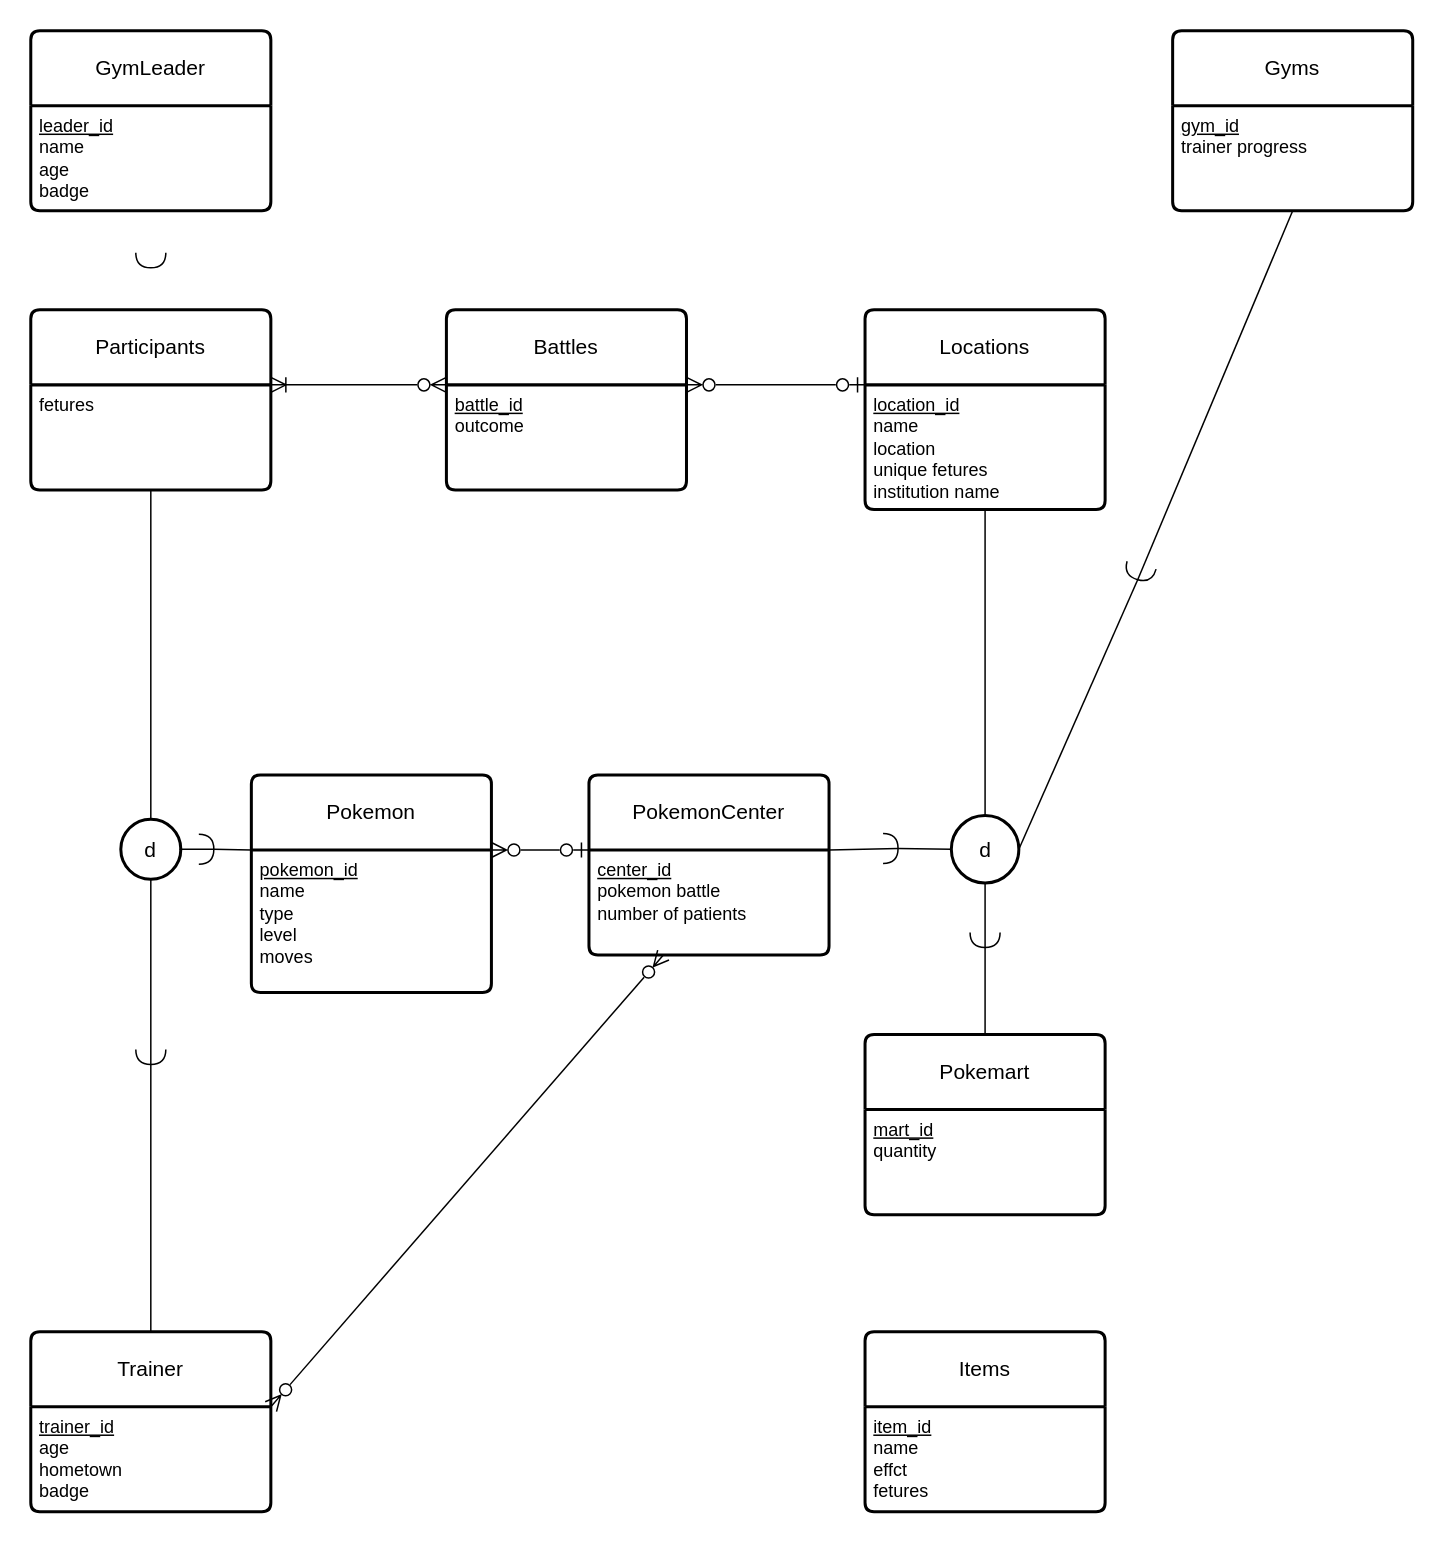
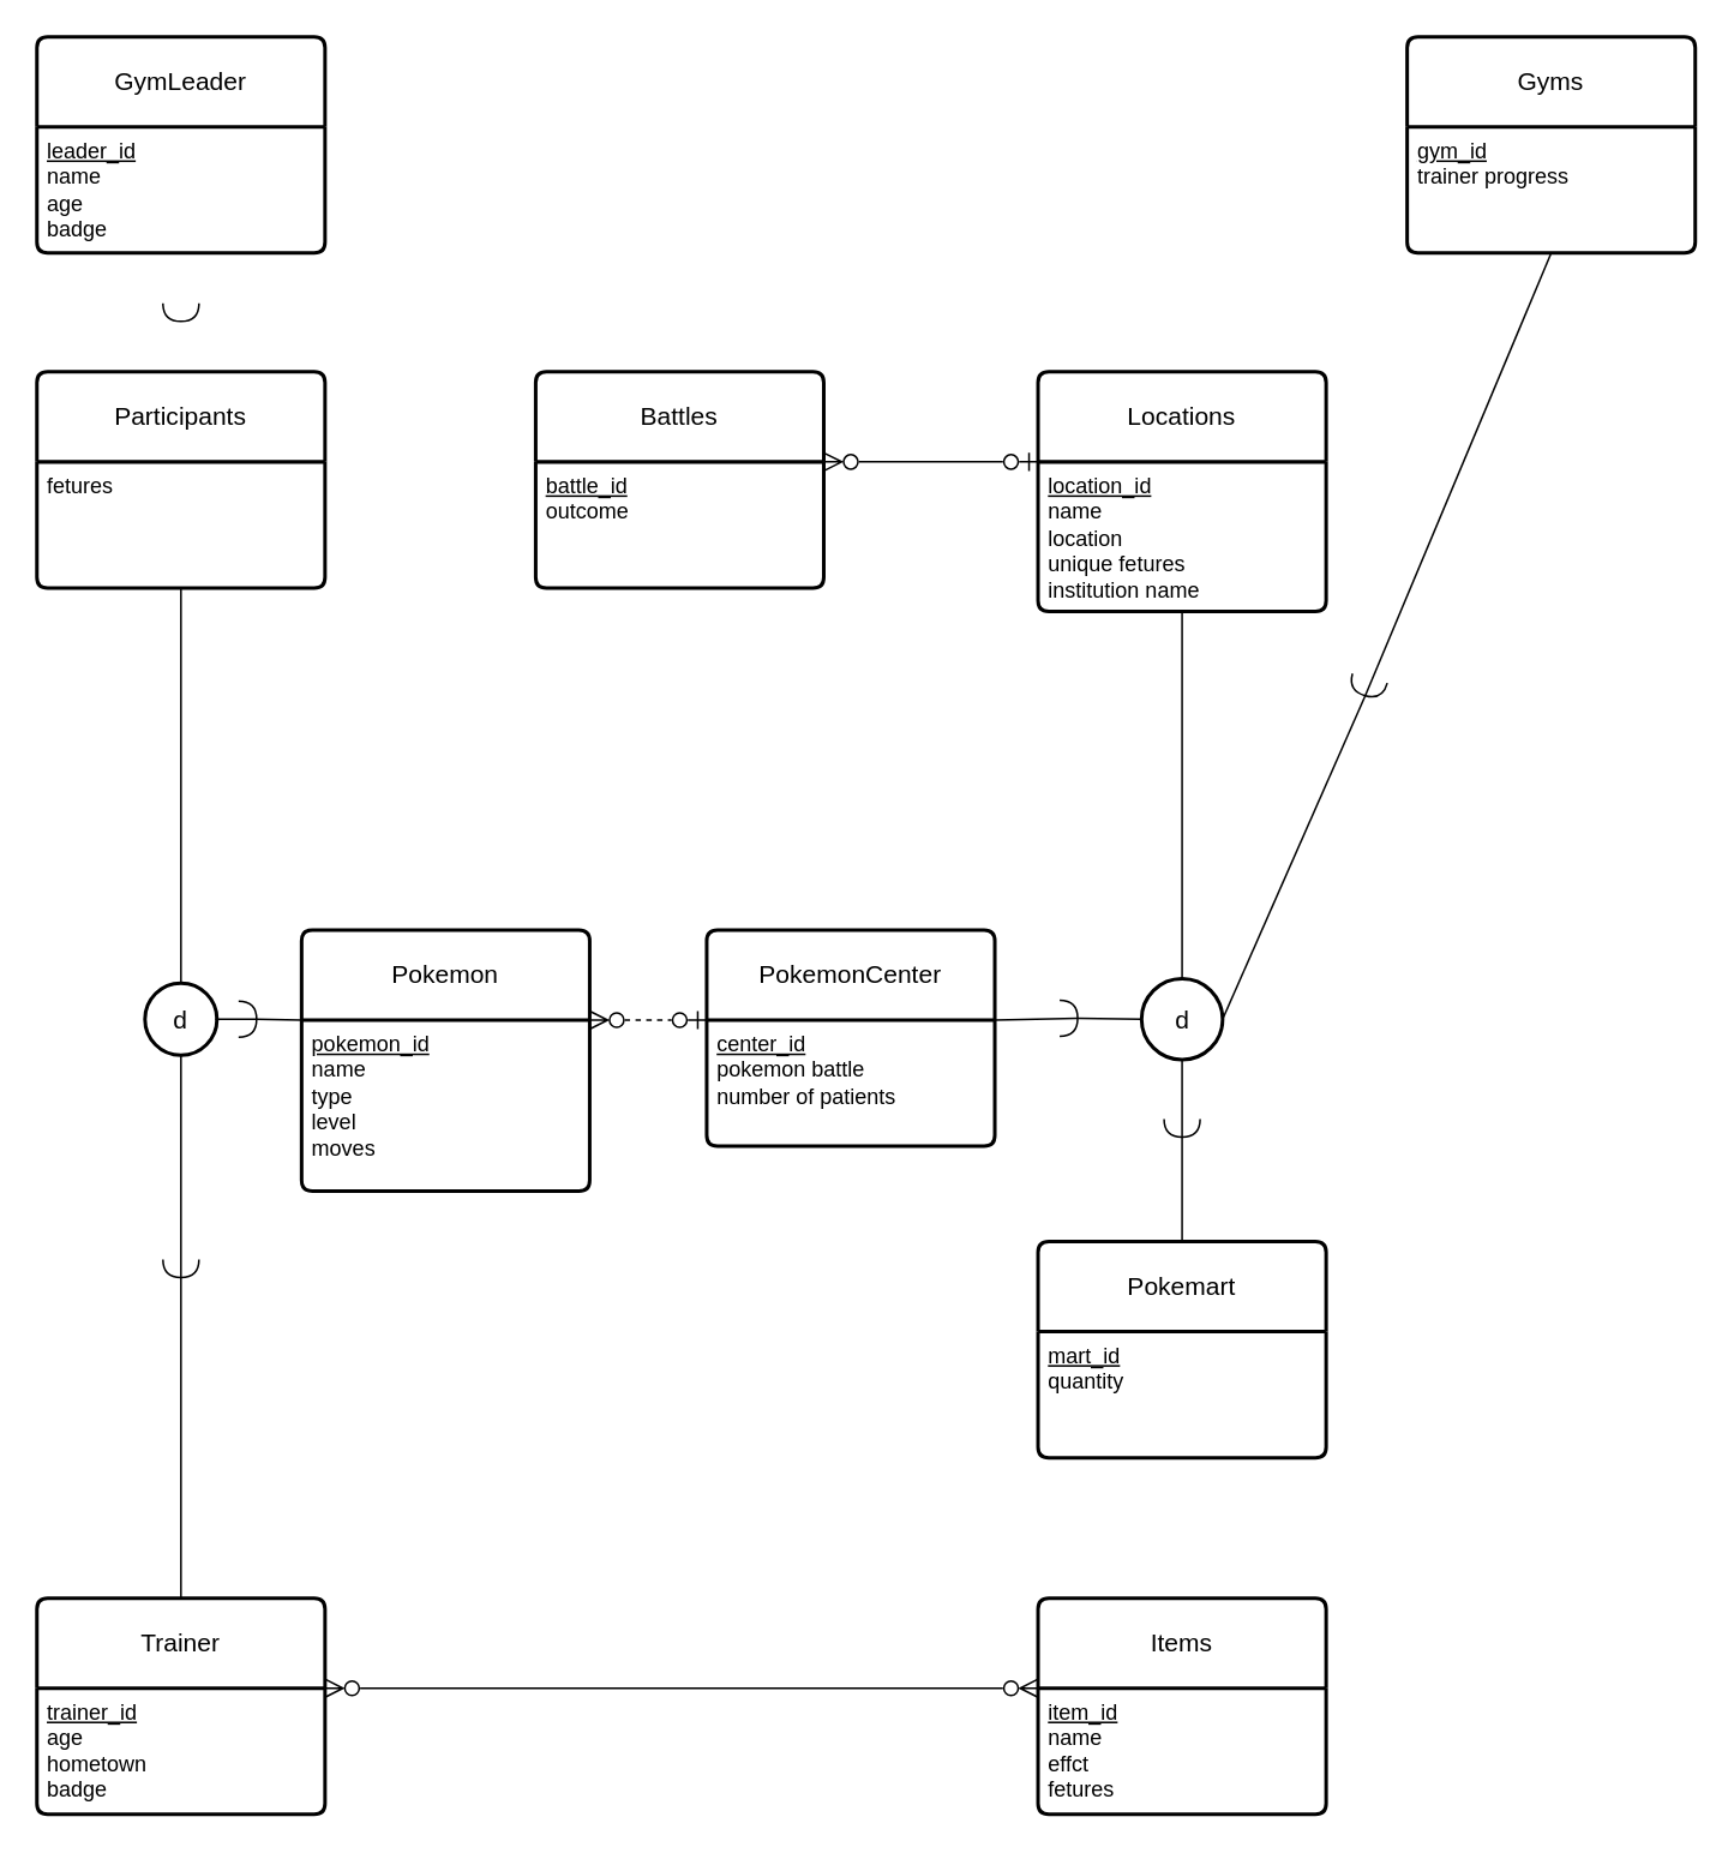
  <mxCell id="0" />
  <mxCell id="1" parent="0" />
  <mxCell id="2" value="Trainer" style="swimlane;childLayout=stackLayout;horizontal=1;startSize=50;horizontalStack=0;rounded=1;fontSize=14;fontStyle=0;strokeWidth=2;resizeParent=0;resizeLast=1;shadow=0;dashed=0;align=center;arcSize=4;whiteSpace=wrap;html=1;" vertex="1" parent="1"><mxGeometry x="20" y="887" width="160" height="120" as="geometry" /></mxCell>
  <mxCell id="3" value="&lt;div&gt;&lt;u&gt;trainer_id&lt;/u&gt;&lt;/div&gt;&lt;div&gt;age&lt;/div&gt;&lt;div&gt;hometown&lt;/div&gt;&lt;div&gt;badge&lt;/div&gt;" style="align=left;strokeColor=none;fillColor=none;spacingLeft=4;fontSize=12;verticalAlign=top;resizable=0;rotatable=0;part=1;html=1;" vertex="1" parent="2"><mxGeometry y="50" width="160" height="70" as="geometry" /></mxCell>
  <mxCell id="4" value="Pokemon" style="swimlane;childLayout=stackLayout;horizontal=1;startSize=50;horizontalStack=0;rounded=1;fontSize=14;fontStyle=0;strokeWidth=2;resizeParent=0;resizeLast=1;shadow=0;dashed=0;align=center;arcSize=4;whiteSpace=wrap;html=1;" vertex="1" parent="1"><mxGeometry x="167" y="516" width="160" height="145" as="geometry" /></mxCell>
  <mxCell id="5" value="&lt;div&gt;&lt;u&gt;pokemon_id&lt;/u&gt;&lt;/div&gt;&lt;div&gt;name&lt;/div&gt;&lt;div&gt;type&lt;/div&gt;&lt;div&gt;level&lt;/div&gt;&lt;div&gt;moves&lt;/div&gt;" style="align=left;strokeColor=none;fillColor=none;spacingLeft=4;fontSize=12;verticalAlign=top;resizable=0;rotatable=0;part=1;html=1;" vertex="1" parent="4"><mxGeometry y="50" width="160" height="95" as="geometry" /></mxCell>
  <mxCell id="6" value="Locations" style="swimlane;childLayout=stackLayout;horizontal=1;startSize=50;horizontalStack=0;rounded=1;fontSize=14;fontStyle=0;strokeWidth=2;resizeParent=0;resizeLast=1;shadow=0;dashed=0;align=center;arcSize=4;whiteSpace=wrap;html=1;" vertex="1" parent="1"><mxGeometry x="576" y="206" width="160" height="133" as="geometry" /></mxCell>
  <mxCell id="7" value="&lt;u&gt;location_id&lt;/u&gt;&lt;div&gt;name&lt;div&gt;location&lt;/div&gt;&lt;div&gt;unique fetures&lt;/div&gt;&lt;/div&gt;&lt;div&gt;institution name&lt;/div&gt;" style="align=left;strokeColor=none;fillColor=none;spacingLeft=4;fontSize=12;verticalAlign=top;resizable=0;rotatable=0;part=1;html=1;" vertex="1" parent="6"><mxGeometry y="50" width="160" height="83" as="geometry" /></mxCell>
  <mxCell id="8" value="GymLeader" style="swimlane;childLayout=stackLayout;horizontal=1;startSize=50;horizontalStack=0;rounded=1;fontSize=14;fontStyle=0;strokeWidth=2;resizeParent=0;resizeLast=1;shadow=0;dashed=0;align=center;arcSize=4;whiteSpace=wrap;html=1;" vertex="1" parent="1"><mxGeometry x="20" y="20" width="160" height="120" as="geometry" /></mxCell>
  <mxCell id="9" value="&lt;div&gt;&lt;u&gt;leader_id&lt;/u&gt;&lt;/div&gt;name&lt;div&gt;age&lt;/div&gt;&lt;div&gt;badge&lt;/div&gt;" style="align=left;strokeColor=none;fillColor=none;spacingLeft=4;fontSize=12;verticalAlign=top;resizable=0;rotatable=0;part=1;html=1;" vertex="1" parent="8"><mxGeometry y="50" width="160" height="70" as="geometry" /></mxCell>
  <mxCell id="10" value="Battles" style="swimlane;childLayout=stackLayout;horizontal=1;startSize=50;horizontalStack=0;rounded=1;fontSize=14;fontStyle=0;strokeWidth=2;resizeParent=0;resizeLast=1;shadow=0;dashed=0;align=center;arcSize=4;whiteSpace=wrap;html=1;" vertex="1" parent="1"><mxGeometry x="297" y="206" width="160" height="120" as="geometry" /></mxCell>
  <mxCell id="11" value="&lt;div&gt;&lt;u&gt;battle_id&lt;/u&gt;&lt;/div&gt;outcome" style="align=left;strokeColor=none;fillColor=none;spacingLeft=4;fontSize=12;verticalAlign=top;resizable=0;rotatable=0;part=1;html=1;" vertex="1" parent="10"><mxGeometry y="50" width="160" height="70" as="geometry" /></mxCell>
  <mxCell id="12" value="" style="edgeStyle=none;curved=1;rounded=0;orthogonalLoop=1;jettySize=auto;html=1;fontSize=12;startSize=8;endSize=8;endArrow=none;endFill=0;" edge="1" parent="1" source="13" target="21"><mxGeometry relative="1" as="geometry" /></mxCell>
  <mxCell id="13" value="Participants" style="swimlane;childLayout=stackLayout;horizontal=1;startSize=50;horizontalStack=0;rounded=1;fontSize=14;fontStyle=0;strokeWidth=2;resizeParent=0;resizeLast=1;shadow=0;dashed=0;align=center;arcSize=4;whiteSpace=wrap;html=1;" vertex="1" parent="1"><mxGeometry x="20" y="206" width="160" height="120" as="geometry" /></mxCell>
  <mxCell id="14" value="fetures" style="align=left;strokeColor=none;fillColor=none;spacingLeft=4;fontSize=12;verticalAlign=top;resizable=0;rotatable=0;part=1;html=1;" vertex="1" parent="13"><mxGeometry y="50" width="160" height="70" as="geometry" /></mxCell>
  <mxCell id="15" value="Items" style="swimlane;childLayout=stackLayout;horizontal=1;startSize=50;horizontalStack=0;rounded=1;fontSize=14;fontStyle=0;strokeWidth=2;resizeParent=0;resizeLast=1;shadow=0;dashed=0;align=center;arcSize=4;whiteSpace=wrap;html=1;" vertex="1" parent="1"><mxGeometry x="576" y="887" width="160" height="120" as="geometry" /></mxCell>
  <mxCell id="16" value="&lt;div&gt;&lt;u&gt;item_id&lt;/u&gt;&lt;/div&gt;name&lt;div&gt;effct&lt;/div&gt;&lt;div&gt;fetures&lt;/div&gt;" style="align=left;strokeColor=none;fillColor=none;spacingLeft=4;fontSize=12;verticalAlign=top;resizable=0;rotatable=0;part=1;html=1;" vertex="1" parent="15"><mxGeometry y="50" width="160" height="70" as="geometry" /></mxCell>
  <mxCell id="17" value="Gyms" style="swimlane;childLayout=stackLayout;horizontal=1;startSize=50;horizontalStack=0;rounded=1;fontSize=14;fontStyle=0;strokeWidth=2;resizeParent=0;resizeLast=1;shadow=0;dashed=0;align=center;arcSize=4;whiteSpace=wrap;html=1;" vertex="1" parent="1"><mxGeometry x="781" y="20" width="160" height="120" as="geometry" /></mxCell>
  <mxCell id="18" value="&lt;div&gt;&lt;u&gt;gym_id&lt;/u&gt;&lt;/div&gt;trainer progress" style="align=left;strokeColor=none;fillColor=none;spacingLeft=4;fontSize=12;verticalAlign=top;resizable=0;rotatable=0;part=1;html=1;" vertex="1" parent="17"><mxGeometry y="50" width="160" height="70" as="geometry" /></mxCell>
  <mxCell id="19" style="edgeStyle=none;curved=1;rounded=0;orthogonalLoop=1;jettySize=auto;html=1;entryX=0.5;entryY=0;entryDx=0;entryDy=0;fontSize=12;startSize=8;endSize=8;exitX=1;exitY=0.5;exitDx=0;exitDy=0;endArrow=none;endFill=0;exitPerimeter=0;" edge="1" parent="1" source="36" target="2"><mxGeometry relative="1" as="geometry" /></mxCell>
  <mxCell id="20" style="edgeStyle=none;curved=1;rounded=0;orthogonalLoop=1;jettySize=auto;html=1;exitX=0.975;exitY=0.5;exitDx=0;exitDy=0;entryX=0;entryY=0;entryDx=0;entryDy=0;fontSize=12;startSize=8;endSize=8;endArrow=none;endFill=0;exitPerimeter=0;" edge="1" parent="1" source="38" target="5"><mxGeometry relative="1" as="geometry" /></mxCell>
  <mxCell id="21" value="d" style="ellipse;whiteSpace=wrap;html=1;fontSize=14;fontStyle=0;startSize=50;rounded=1;strokeWidth=2;shadow=0;dashed=0;arcSize=4;" vertex="1" parent="1"><mxGeometry x="80" y="545.5" width="40" height="40" as="geometry" /></mxCell>
  <mxCell id="22" value="PokemonCenter" style="swimlane;childLayout=stackLayout;horizontal=1;startSize=50;horizontalStack=0;rounded=1;fontSize=14;fontStyle=0;strokeWidth=2;resizeParent=0;resizeLast=1;shadow=0;dashed=0;align=center;arcSize=4;whiteSpace=wrap;html=1;" vertex="1" parent="1"><mxGeometry x="392" y="516" width="160" height="120" as="geometry" /></mxCell>
  <mxCell id="23" value="&lt;u&gt;center_id&lt;/u&gt;&lt;div&gt;pokemon battle&lt;/div&gt;&lt;div&gt;number of patients&lt;/div&gt;" style="align=left;strokeColor=none;fillColor=none;spacingLeft=4;fontSize=12;verticalAlign=top;resizable=0;rotatable=0;part=1;html=1;" vertex="1" parent="22"><mxGeometry y="50" width="160" height="70" as="geometry" /></mxCell>
  <mxCell id="24" value="Pokemart" style="swimlane;childLayout=stackLayout;horizontal=1;startSize=50;horizontalStack=0;rounded=1;fontSize=14;fontStyle=0;strokeWidth=2;resizeParent=0;resizeLast=1;shadow=0;dashed=0;align=center;arcSize=4;whiteSpace=wrap;html=1;" vertex="1" parent="1"><mxGeometry x="576" y="689" width="160" height="120" as="geometry" /></mxCell>
  <mxCell id="25" value="&lt;u&gt;mart_id&lt;/u&gt;&lt;div&gt;quantity&lt;/div&gt;" style="align=left;strokeColor=none;fillColor=none;spacingLeft=4;fontSize=12;verticalAlign=top;resizable=0;rotatable=0;part=1;html=1;" vertex="1" parent="24"><mxGeometry y="50" width="160" height="70" as="geometry" /></mxCell>
  <mxCell id="26" style="edgeStyle=none;curved=1;rounded=0;orthogonalLoop=1;jettySize=auto;html=1;exitX=1;exitY=0;exitDx=0;exitDy=0;entryX=0;entryY=0;entryDx=0;entryDy=0;fontSize=12;startSize=8;endSize=8;startArrow=ERzeroToMany;startFill=0;endArrow=ERzeroToOne;endFill=0;" edge="1" parent="1" source="11" target="7"><mxGeometry relative="1" as="geometry" /></mxCell>
- <mxCell id="27" style="edgeStyle=none;curved=1;rounded=0;orthogonalLoop=1;jettySize=auto;html=1;exitX=0;exitY=0;exitDx=0;exitDy=0;entryX=1;entryY=0;entryDx=0;entryDy=0;fontSize=12;startSize=8;endSize=8;startArrow=ERzeroToMany;startFill=0;endArrow=ERoneToMany;endFill=0;" edge="1" parent="1" source="11" target="14"><mxGeometry relative="1" as="geometry" /></mxCell>
- <mxCell id="28" style="edgeStyle=none;curved=1;rounded=0;orthogonalLoop=1;jettySize=auto;html=1;exitX=1;exitY=0;exitDx=0;exitDy=0;fontSize=12;startSize=8;endSize=8;startArrow=ERzeroToMany;startFill=0;endArrow=ERzeroToMany;endFill=0;" edge="1" parent="1" source="3" target="23"><mxGeometry relative="1" as="geometry" /></mxCell>
+ <mxCell id="28" style="edgeStyle=none;curved=1;rounded=0;orthogonalLoop=1;jettySize=auto;html=1;exitX=1;exitY=0;exitDx=0;exitDy=0;entryX=0;entryY=0;entryDx=0;entryDy=0;fontSize=12;startSize=8;endSize=8;startArrow=ERzeroToMany;startFill=0;endArrow=ERzeroToMany;endFill=0;" edge="1" parent="1" source="3" target="16"><mxGeometry relative="1" as="geometry" /></mxCell>
  <mxCell id="29" value="" style="edgeStyle=none;curved=1;rounded=0;orthogonalLoop=1;jettySize=auto;html=1;fontSize=12;startSize=8;endSize=8;endArrow=none;endFill=0;exitX=0.5;exitY=1;exitDx=0;exitDy=0;" edge="1" parent="1" source="6" target="32"><mxGeometry relative="1" as="geometry"><mxPoint x="656" y="503" as="sourcePoint" /></mxGeometry></mxCell>
  <mxCell id="30" style="edgeStyle=none;curved=1;rounded=0;orthogonalLoop=1;jettySize=auto;html=1;exitX=1;exitY=0.5;exitDx=0;exitDy=0;entryX=0.5;entryY=0;entryDx=0;entryDy=0;fontSize=12;startSize=8;endSize=8;endArrow=none;endFill=0;exitPerimeter=0;" edge="1" parent="1" source="42" target="24"><mxGeometry relative="1" as="geometry" /></mxCell>
  <mxCell id="31" style="edgeStyle=none;curved=1;rounded=0;orthogonalLoop=1;jettySize=auto;html=1;exitX=1;exitY=0.5;exitDx=0;exitDy=0;entryX=1;entryY=0;entryDx=0;entryDy=0;fontSize=12;startSize=8;endSize=8;endArrow=none;endFill=0;exitPerimeter=0;" edge="1" parent="1" source="40" target="23"><mxGeometry relative="1" as="geometry" /></mxCell>
  <mxCell id="32" value="d" style="ellipse;whiteSpace=wrap;html=1;fontSize=14;fontStyle=0;startSize=50;rounded=1;strokeWidth=2;shadow=0;dashed=0;arcSize=4;" vertex="1" parent="1"><mxGeometry x="633.5" y="543" width="45" height="45" as="geometry" /></mxCell>
  <mxCell id="33" style="edgeStyle=none;curved=1;rounded=0;orthogonalLoop=1;jettySize=auto;html=1;exitX=1;exitY=0.5;exitDx=0;exitDy=0;entryX=0.5;entryY=1;entryDx=0;entryDy=0;fontSize=12;startSize=8;endSize=8;endArrow=none;endFill=0;" edge="1" parent="1" source="44" target="18"><mxGeometry relative="1" as="geometry" /></mxCell>
- <mxCell id="34" style="edgeStyle=none;curved=1;rounded=0;orthogonalLoop=1;jettySize=auto;html=1;exitX=1;exitY=0;exitDx=0;exitDy=0;entryX=0;entryY=0;entryDx=0;entryDy=0;fontSize=12;startSize=8;endSize=8;startArrow=ERzeroToMany;startFill=0;endArrow=ERzeroToOne;endFill=0;" edge="1" parent="1" source="5" target="23"><mxGeometry relative="1" as="geometry" /></mxCell>
+ <mxCell id="34" style="edgeStyle=none;curved=1;rounded=0;orthogonalLoop=1;jettySize=auto;html=1;exitX=1;exitY=0;exitDx=0;exitDy=0;entryX=0;entryY=0;entryDx=0;entryDy=0;fontSize=12;startSize=8;endSize=8;startArrow=ERzeroToMany;startFill=0;endArrow=ERzeroToOne;endFill=0;dashed=1;" edge="1" parent="1" source="5" target="23"><mxGeometry relative="1" as="geometry" /></mxCell>
  <mxCell id="35" value="" style="edgeStyle=none;curved=1;rounded=0;orthogonalLoop=1;jettySize=auto;html=1;entryX=1;entryY=0.5;entryDx=0;entryDy=0;fontSize=12;startSize=8;endSize=8;exitX=0.5;exitY=1;exitDx=0;exitDy=0;endArrow=none;endFill=0;entryPerimeter=0;" edge="1" parent="1" source="21" target="36"><mxGeometry relative="1" as="geometry"><mxPoint x="100" y="575" as="sourcePoint" /><mxPoint x="100" y="887" as="targetPoint" /></mxGeometry></mxCell>
  <mxCell id="36" value="" style="shape=requiredInterface;html=1;verticalLabelPosition=bottom;sketch=0;rotation=90;" vertex="1" parent="1"><mxGeometry x="95" y="694" width="10" height="20" as="geometry" /></mxCell>
  <mxCell id="37" value="" style="edgeStyle=none;curved=1;rounded=0;orthogonalLoop=1;jettySize=auto;html=1;exitX=0.975;exitY=0.5;exitDx=0;exitDy=0;entryX=1;entryY=0.5;entryDx=0;entryDy=0;fontSize=12;startSize=8;endSize=8;endArrow=none;endFill=0;exitPerimeter=0;entryPerimeter=0;" edge="1" parent="1" source="21" target="38"><mxGeometry relative="1" as="geometry"><mxPoint x="119" y="555" as="sourcePoint" /><mxPoint x="157" y="556" as="targetPoint" /></mxGeometry></mxCell>
  <mxCell id="38" value="" style="shape=requiredInterface;html=1;verticalLabelPosition=bottom;sketch=0;" vertex="1" parent="1"><mxGeometry x="132" y="555.5" width="10" height="20" as="geometry" /></mxCell>
  <mxCell id="39" value="" style="edgeStyle=none;curved=1;rounded=0;orthogonalLoop=1;jettySize=auto;html=1;exitX=0;exitY=0.5;exitDx=0;exitDy=0;entryX=1;entryY=0.5;entryDx=0;entryDy=0;fontSize=12;startSize=8;endSize=8;endArrow=none;endFill=0;entryPerimeter=0;" edge="1" parent="1" source="32" target="40"><mxGeometry relative="1" as="geometry"><mxPoint x="634" y="566" as="sourcePoint" /><mxPoint x="533" y="566" as="targetPoint" /></mxGeometry></mxCell>
  <mxCell id="40" value="" style="shape=requiredInterface;html=1;verticalLabelPosition=bottom;sketch=0;" vertex="1" parent="1"><mxGeometry x="588" y="555" width="10" height="20" as="geometry" /></mxCell>
  <mxCell id="41" value="" style="edgeStyle=none;curved=1;rounded=0;orthogonalLoop=1;jettySize=auto;html=1;exitX=0.5;exitY=1;exitDx=0;exitDy=0;entryX=1;entryY=0.5;entryDx=0;entryDy=0;fontSize=12;startSize=8;endSize=8;endArrow=none;endFill=0;entryPerimeter=0;" edge="1" parent="1" source="32" target="42"><mxGeometry relative="1" as="geometry"><mxPoint x="656" y="588" as="sourcePoint" /><mxPoint x="656" y="689" as="targetPoint" /></mxGeometry></mxCell>
  <mxCell id="42" value="" style="shape=requiredInterface;html=1;verticalLabelPosition=bottom;sketch=0;rotation=90;" vertex="1" parent="1"><mxGeometry x="651" y="616" width="10" height="20" as="geometry" /></mxCell>
  <mxCell id="43" value="" style="edgeStyle=none;curved=1;rounded=0;orthogonalLoop=1;jettySize=auto;html=1;exitX=1;exitY=0.5;exitDx=0;exitDy=0;entryX=1;entryY=0.5;entryDx=0;entryDy=0;fontSize=12;startSize=8;endSize=8;endArrow=none;endFill=0;entryPerimeter=0;" edge="1" parent="1" source="32" target="44"><mxGeometry relative="1" as="geometry"><mxPoint x="678" y="566" as="sourcePoint" /><mxPoint x="861" y="140" as="targetPoint" /></mxGeometry></mxCell>
  <mxCell id="44" value="" style="shape=requiredInterface;html=1;verticalLabelPosition=bottom;sketch=0;rotation=105;" vertex="1" parent="1"><mxGeometry x="754" y="371" width="10" height="20" as="geometry" /></mxCell>
  <mxCell id="45" value="" style="shape=requiredInterface;html=1;verticalLabelPosition=bottom;sketch=0;rotation=90;" vertex="1" parent="1"><mxGeometry x="95" y="163" width="10" height="20" as="geometry" /></mxCell>
